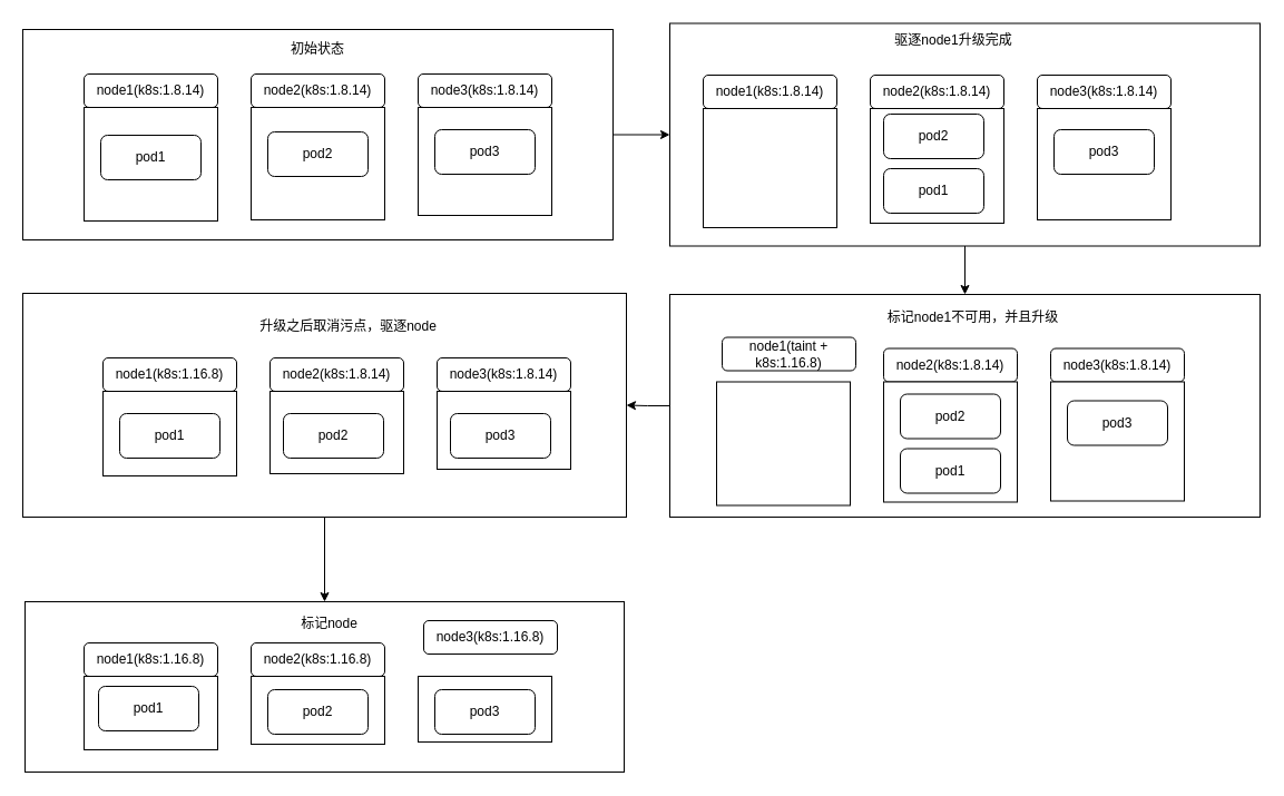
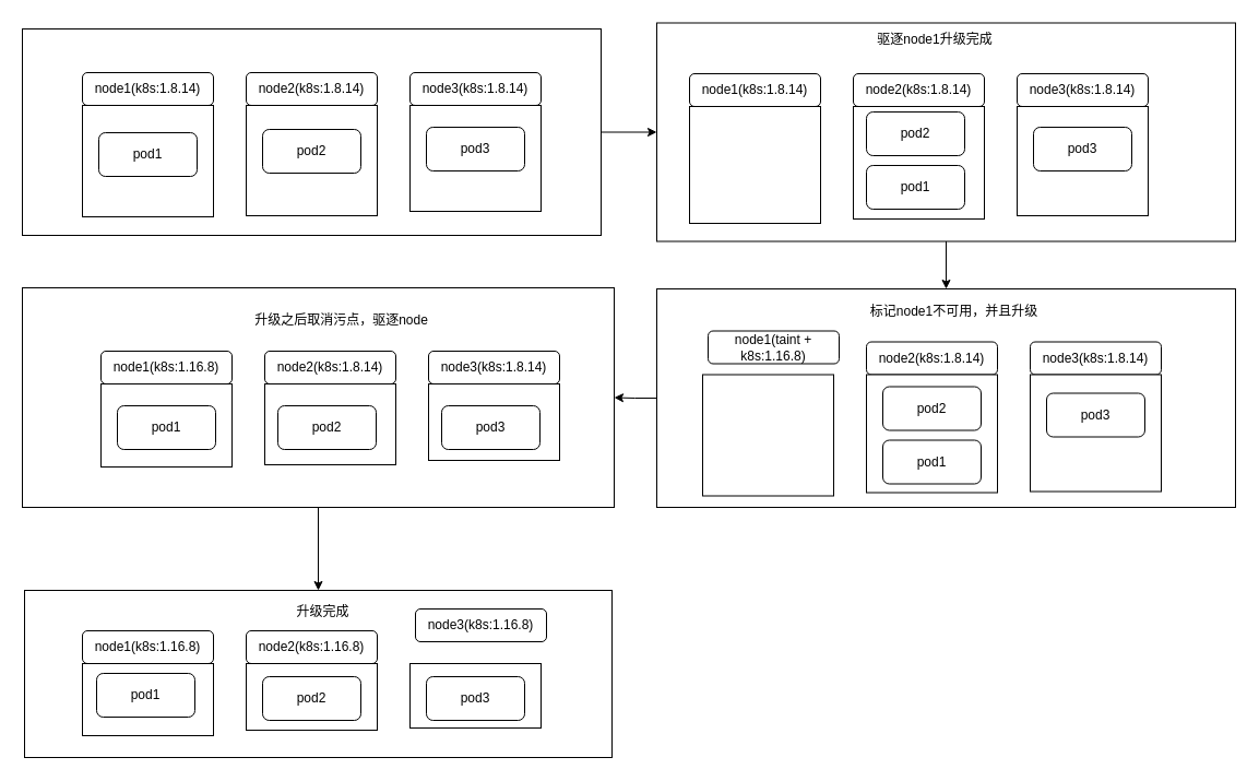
  <mxCell id="0" />
  <mxCell id="1" parent="0" />
  <mxCell id="2" value="" style="edgeStyle=orthogonalEdgeStyle;rounded=0;orthogonalLoop=1;jettySize=auto;html=1;" edge="1" parent="1" source="3" target="5"><mxGeometry relative="1" as="geometry" /></mxCell>
  <mxCell id="3" value="" style="rounded=0;whiteSpace=wrap;html=1;" vertex="1" parent="1"><mxGeometry x="20" y="26" width="530" height="189" as="geometry" /></mxCell>
  <mxCell id="4" value="" style="edgeStyle=orthogonalEdgeStyle;rounded=0;orthogonalLoop=1;jettySize=auto;html=1;" edge="1" parent="1" source="5" target="7"><mxGeometry relative="1" as="geometry" /></mxCell>
  <mxCell id="5" value="" style="rounded=0;whiteSpace=wrap;html=1;" vertex="1" parent="1"><mxGeometry x="601" y="20.5" width="530" height="200" as="geometry" /></mxCell>
  <mxCell id="6" value="" style="edgeStyle=orthogonalEdgeStyle;rounded=0;orthogonalLoop=1;jettySize=auto;html=1;" edge="1" parent="1" source="7" target="9"><mxGeometry relative="1" as="geometry" /></mxCell>
  <mxCell id="7" value="" style="rounded=0;whiteSpace=wrap;html=1;" vertex="1" parent="1"><mxGeometry x="601" y="264" width="530" height="200" as="geometry" /></mxCell>
  <mxCell id="8" value="" style="edgeStyle=orthogonalEdgeStyle;rounded=0;orthogonalLoop=1;jettySize=auto;html=1;" edge="1" parent="1" source="9" target="10"><mxGeometry relative="1" as="geometry" /></mxCell>
  <mxCell id="9" value="" style="rounded=0;whiteSpace=wrap;html=1;" vertex="1" parent="1"><mxGeometry x="20" y="263" width="542" height="201" as="geometry" /></mxCell>
  <mxCell id="10" value="" style="rounded=0;whiteSpace=wrap;html=1;" vertex="1" parent="1"><mxGeometry x="22" y="540" width="538" height="153" as="geometry" /></mxCell>
  <mxCell id="11" value="node1(k8s:1.8.14)" style="rounded=1;whiteSpace=wrap;html=1;" vertex="1" parent="1"><mxGeometry x="75" y="66" width="120" height="30" as="geometry" /></mxCell>
  <mxCell id="12" value="" style="rounded=0;whiteSpace=wrap;html=1;" vertex="1" parent="1"><mxGeometry x="75" y="96" width="120" height="102" as="geometry" /></mxCell>
  <mxCell id="13" value="node2(k8s:1.8.14)" style="rounded=1;whiteSpace=wrap;html=1;" vertex="1" parent="1"><mxGeometry x="225" y="66" width="120" height="30" as="geometry" /></mxCell>
  <mxCell id="14" value="" style="rounded=0;whiteSpace=wrap;html=1;" vertex="1" parent="1"><mxGeometry x="225" y="96" width="120" height="101" as="geometry" /></mxCell>
  <mxCell id="15" value="node3(k8s:1.8.14)" style="rounded=1;whiteSpace=wrap;html=1;" vertex="1" parent="1"><mxGeometry x="375" y="66" width="120" height="30" as="geometry" /></mxCell>
  <mxCell id="16" value="" style="rounded=0;whiteSpace=wrap;html=1;" vertex="1" parent="1"><mxGeometry x="375" y="96" width="120" height="97" as="geometry" /></mxCell>
- <mxCell id="17" value="初始状态" style="text;html=1;strokeColor=none;fillColor=none;align=center;verticalAlign=middle;whiteSpace=wrap;rounded=0;" vertex="1" parent="1"><mxGeometry x="240" y="34" width="90" height="20" as="geometry" /></mxCell>
  <mxCell id="18" value="pod1" style="rounded=1;whiteSpace=wrap;html=1;" vertex="1" parent="1"><mxGeometry x="90" y="121" width="90" height="40" as="geometry" /></mxCell>
  <mxCell id="19" value="pod2" style="rounded=1;whiteSpace=wrap;html=1;" vertex="1" parent="1"><mxGeometry x="240" y="118" width="90" height="40" as="geometry" /></mxCell>
  <mxCell id="20" value="pod3" style="rounded=1;whiteSpace=wrap;html=1;" vertex="1" parent="1"><mxGeometry x="390" y="116" width="90" height="40" as="geometry" /></mxCell>
  <mxCell id="21" value="驱逐node1升级完成" style="text;html=1;strokeColor=none;fillColor=none;align=center;verticalAlign=middle;whiteSpace=wrap;rounded=0;" vertex="1" parent="1"><mxGeometry x="796" y="26" width="120" height="20" as="geometry" /></mxCell>
  <mxCell id="22" value="node1(k8s:1.8.14)" style="rounded=1;whiteSpace=wrap;html=1;" vertex="1" parent="1"><mxGeometry x="631" y="67" width="120" height="30" as="geometry" /></mxCell>
  <mxCell id="23" value="" style="rounded=0;whiteSpace=wrap;html=1;" vertex="1" parent="1"><mxGeometry x="631" y="97" width="120" height="107" as="geometry" /></mxCell>
  <mxCell id="24" value="node2(k8s:1.8.14)" style="rounded=1;whiteSpace=wrap;html=1;" vertex="1" parent="1"><mxGeometry x="781" y="67" width="120" height="30" as="geometry" /></mxCell>
  <mxCell id="25" value="" style="rounded=0;whiteSpace=wrap;html=1;" vertex="1" parent="1"><mxGeometry x="781" y="97" width="120" height="103" as="geometry" /></mxCell>
  <mxCell id="26" value="node3(k8s:1.8.14)" style="rounded=1;whiteSpace=wrap;html=1;" vertex="1" parent="1"><mxGeometry x="931" y="67" width="120" height="30" as="geometry" /></mxCell>
  <mxCell id="27" value="" style="rounded=0;whiteSpace=wrap;html=1;" vertex="1" parent="1"><mxGeometry x="931" y="97" width="120" height="100" as="geometry" /></mxCell>
  <mxCell id="28" value="pod1" style="rounded=1;whiteSpace=wrap;html=1;" vertex="1" parent="1"><mxGeometry x="793" y="151" width="90" height="40" as="geometry" /></mxCell>
  <mxCell id="29" value="pod2" style="rounded=1;whiteSpace=wrap;html=1;" vertex="1" parent="1"><mxGeometry x="793" y="102" width="90" height="40" as="geometry" /></mxCell>
  <mxCell id="30" value="pod3" style="rounded=1;whiteSpace=wrap;html=1;" vertex="1" parent="1"><mxGeometry x="946" y="116" width="90" height="40" as="geometry" /></mxCell>
  <mxCell id="31" value="标记node1不可用，并且升级" style="text;html=1;strokeColor=none;fillColor=none;align=center;verticalAlign=middle;whiteSpace=wrap;rounded=0;" vertex="1" parent="1"><mxGeometry x="787.5" y="274.5" width="171" height="20" as="geometry" /></mxCell>
  <mxCell id="32" value="node1(taint + k8s:1.16.8)" style="rounded=1;whiteSpace=wrap;html=1;" vertex="1" parent="1"><mxGeometry x="648" y="302.5" width="120" height="30" as="geometry" /></mxCell>
  <mxCell id="33" value="" style="rounded=0;whiteSpace=wrap;html=1;" vertex="1" parent="1"><mxGeometry x="643" y="342.5" width="120" height="111" as="geometry" /></mxCell>
  <mxCell id="34" value="node2(k8s:1.8.14)" style="rounded=1;whiteSpace=wrap;html=1;" vertex="1" parent="1"><mxGeometry x="793" y="312.5" width="120" height="30" as="geometry" /></mxCell>
  <mxCell id="35" value="" style="rounded=0;whiteSpace=wrap;html=1;" vertex="1" parent="1"><mxGeometry x="793" y="342.5" width="120" height="108" as="geometry" /></mxCell>
  <mxCell id="36" value="node3(k8s:1.8.14)" style="rounded=1;whiteSpace=wrap;html=1;" vertex="1" parent="1"><mxGeometry x="943" y="312.5" width="120" height="30" as="geometry" /></mxCell>
  <mxCell id="37" value="" style="rounded=0;whiteSpace=wrap;html=1;" vertex="1" parent="1"><mxGeometry x="943" y="342.5" width="120" height="107" as="geometry" /></mxCell>
  <mxCell id="38" value="pod1" style="rounded=1;whiteSpace=wrap;html=1;" vertex="1" parent="1"><mxGeometry x="808" y="402.5" width="90" height="40" as="geometry" /></mxCell>
  <mxCell id="39" value="pod2" style="rounded=1;whiteSpace=wrap;html=1;" vertex="1" parent="1"><mxGeometry x="808" y="353.5" width="90" height="40" as="geometry" /></mxCell>
  <mxCell id="40" value="pod3" style="rounded=1;whiteSpace=wrap;html=1;" vertex="1" parent="1"><mxGeometry x="958" y="359.5" width="90" height="40" as="geometry" /></mxCell>
  <mxCell id="41" value="升级之后取消污点，驱逐node" style="text;html=1;strokeColor=none;fillColor=none;align=center;verticalAlign=middle;whiteSpace=wrap;rounded=0;" vertex="1" parent="1"><mxGeometry x="213.5" y="283" width="197" height="20" as="geometry" /></mxCell>
  <mxCell id="42" value="node1(k8s:1.16.8)" style="rounded=1;whiteSpace=wrap;html=1;" vertex="1" parent="1"><mxGeometry x="92" y="321" width="120" height="30" as="geometry" /></mxCell>
  <mxCell id="43" value="" style="rounded=0;whiteSpace=wrap;html=1;" vertex="1" parent="1"><mxGeometry x="92" y="351" width="120" height="76" as="geometry" /></mxCell>
  <mxCell id="44" value="node2(k8s:1.8.14)" style="rounded=1;whiteSpace=wrap;html=1;" vertex="1" parent="1"><mxGeometry x="242" y="321" width="120" height="30" as="geometry" /></mxCell>
  <mxCell id="45" value="" style="rounded=0;whiteSpace=wrap;html=1;" vertex="1" parent="1"><mxGeometry x="242" y="351" width="120" height="74" as="geometry" /></mxCell>
  <mxCell id="46" value="node3(k8s:1.8.14)" style="rounded=1;whiteSpace=wrap;html=1;" vertex="1" parent="1"><mxGeometry x="392" y="321" width="120" height="30" as="geometry" /></mxCell>
  <mxCell id="47" value="" style="rounded=0;whiteSpace=wrap;html=1;" vertex="1" parent="1"><mxGeometry x="392" y="351" width="120" height="70" as="geometry" /></mxCell>
  <mxCell id="48" value="pod1" style="rounded=1;whiteSpace=wrap;html=1;" vertex="1" parent="1"><mxGeometry x="107" y="371" width="90" height="40" as="geometry" /></mxCell>
  <mxCell id="49" value="pod2" style="rounded=1;whiteSpace=wrap;html=1;" vertex="1" parent="1"><mxGeometry x="254" y="371" width="90" height="40" as="geometry" /></mxCell>
  <mxCell id="50" value="pod3" style="rounded=1;whiteSpace=wrap;html=1;" vertex="1" parent="1"><mxGeometry x="404" y="371" width="90" height="40" as="geometry" /></mxCell>
  <mxCell id="51" value="node1(k8s:1.16.8)" style="rounded=1;whiteSpace=wrap;html=1;" vertex="1" parent="1"><mxGeometry x="75" y="577" width="120" height="30" as="geometry" /></mxCell>
  <mxCell id="52" value="" style="rounded=0;whiteSpace=wrap;html=1;" vertex="1" parent="1"><mxGeometry x="75" y="607" width="120" height="66" as="geometry" /></mxCell>
  <mxCell id="53" value="node2(k8s:1.16.8)" style="rounded=1;whiteSpace=wrap;html=1;" vertex="1" parent="1"><mxGeometry x="225" y="577" width="120" height="30" as="geometry" /></mxCell>
  <mxCell id="54" value="" style="rounded=0;whiteSpace=wrap;html=1;" vertex="1" parent="1"><mxGeometry x="225" y="607" width="120" height="61" as="geometry" /></mxCell>
  <mxCell id="55" value="node3(k8s:1.16.8)" style="rounded=1;whiteSpace=wrap;html=1;" vertex="1" parent="1"><mxGeometry x="380" y="557" width="120" height="30" as="geometry" /></mxCell>
  <mxCell id="56" value="" style="rounded=0;whiteSpace=wrap;html=1;" vertex="1" parent="1"><mxGeometry x="375" y="607" width="120" height="59" as="geometry" /></mxCell>
  <mxCell id="57" value="pod1" style="rounded=1;whiteSpace=wrap;html=1;" vertex="1" parent="1"><mxGeometry x="88" y="616" width="90" height="40" as="geometry" /></mxCell>
  <mxCell id="58" value="pod2" style="rounded=1;whiteSpace=wrap;html=1;" vertex="1" parent="1"><mxGeometry x="240" y="619" width="90" height="40" as="geometry" /></mxCell>
  <mxCell id="59" value="pod3" style="rounded=1;whiteSpace=wrap;html=1;" vertex="1" parent="1"><mxGeometry x="390" y="619" width="90" height="40" as="geometry" /></mxCell>
- <mxCell id="60" value="标记node" style="text;html=1;strokeColor=none;fillColor=none;align=center;verticalAlign=middle;whiteSpace=wrap;rounded=0;" vertex="1" parent="1"><mxGeometry x="263" y="550" width="65" height="20" as="geometry" /></mxCell>
+ <mxCell id="60" value="升级完成" style="text;html=1;strokeColor=none;fillColor=none;align=center;verticalAlign=middle;whiteSpace=wrap;rounded=0;" vertex="1" parent="1"><mxGeometry x="263" y="550" width="65" height="20" as="geometry" /></mxCell>
